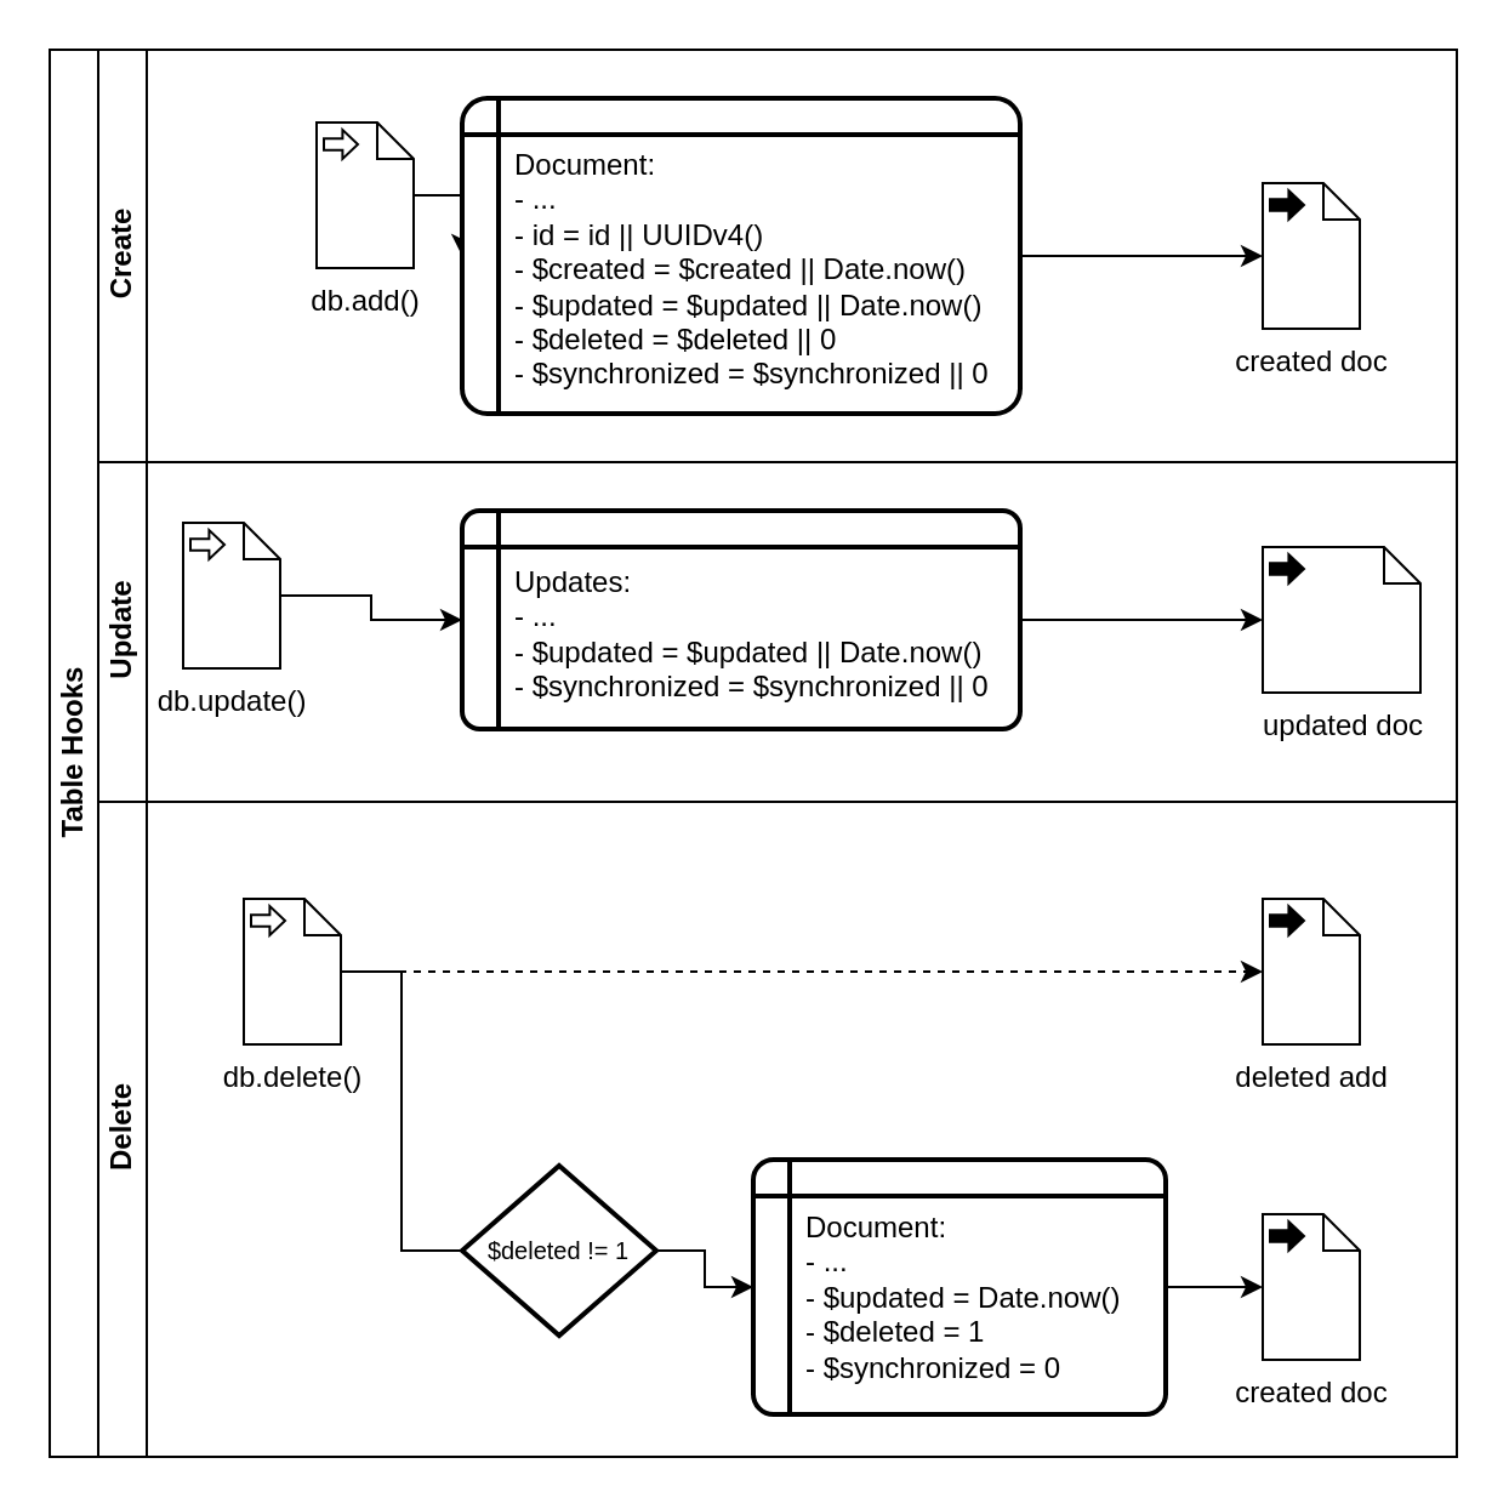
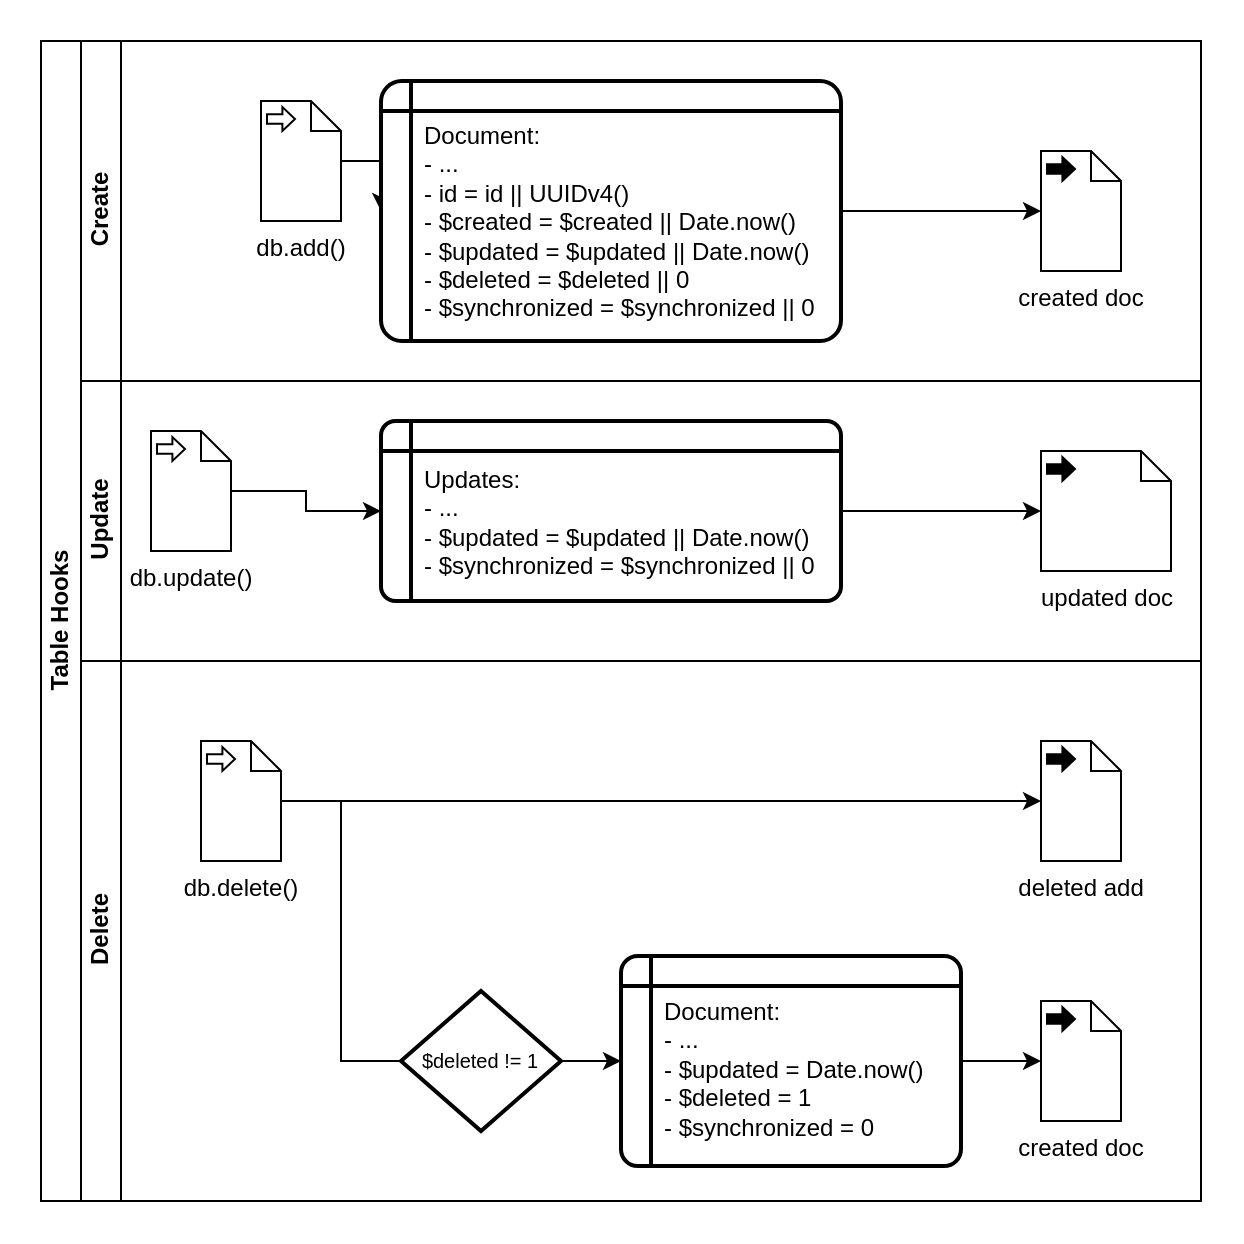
  <mxCell id="0" />
  <mxCell id="1" parent="0" />
  <mxCell id="2" value="Table Hooks" style="swimlane;html=1;childLayout=stackLayout;resizeParent=1;resizeParentMax=0;horizontal=0;startSize=20;horizontalStack=0;whiteSpace=wrap;" parent="1" vertex="1"><mxGeometry x="20" y="20" width="580" height="580" as="geometry" /></mxCell>
  <mxCell id="3" value="Create" style="swimlane;html=1;startSize=20;horizontal=0;" parent="2" vertex="1"><mxGeometry x="20" width="560" height="170" as="geometry"><mxRectangle x="20" width="460" height="30" as="alternateBounds" /></mxGeometry></mxCell>
  <mxCell id="4" value="created doc" style="shape=mxgraph.bpmn.data;labelPosition=center;verticalLabelPosition=bottom;align=center;verticalAlign=top;size=15;html=1;bpmnTransferType=output;" parent="3" vertex="1"><mxGeometry x="480" y="55" width="40" height="60" as="geometry" /></mxCell>
  <mxCell id="5" style="edgeStyle=orthogonalEdgeStyle;rounded=0;orthogonalLoop=1;jettySize=auto;html=1;" parent="3" source="6" target="7" edge="1"><mxGeometry relative="1" as="geometry" /></mxCell>
  <mxCell id="6" value="db.add()" style="shape=mxgraph.bpmn.data;labelPosition=center;verticalLabelPosition=bottom;align=center;verticalAlign=top;size=15;html=1;bpmnTransferType=input;" parent="3" vertex="1"><mxGeometry x="90" y="30" width="40" height="60" as="geometry" /></mxCell>
  <mxCell id="7" value="Document:&lt;br&gt;- ...&lt;br&gt;- id = id || UUIDv4()&lt;br&gt;- $created = $created || Date.now()&lt;br&gt;- $updated = $updated || Date.now()&lt;br&gt;- $deleted = $deleted || 0&lt;br&gt;- $synchronized = $synchronized || 0" style="shape=internalStorage;whiteSpace=wrap;html=1;dx=15;dy=15;rounded=1;arcSize=8;strokeWidth=2;spacing=0;verticalAlign=top;spacingTop=16;align=left;spacingLeft=22;" parent="3" vertex="1"><mxGeometry x="150" y="20" width="230" height="130" as="geometry" /></mxCell>
  <mxCell id="8" style="edgeStyle=orthogonalEdgeStyle;rounded=0;orthogonalLoop=1;jettySize=auto;html=1;exitX=1;exitY=0.5;exitDx=0;exitDy=0;entryX=0;entryY=0.5;entryDx=0;entryDy=0;entryPerimeter=0;" parent="3" source="7" target="4" edge="1"><mxGeometry relative="1" as="geometry" /></mxCell>
  <mxCell id="9" value="Update" style="swimlane;html=1;startSize=20;horizontal=0;" parent="2" vertex="1"><mxGeometry x="20" y="170" width="560" height="140" as="geometry" /></mxCell>
  <mxCell id="10" value="updated doc" style="shape=mxgraph.bpmn.data;labelPosition=center;verticalLabelPosition=bottom;align=center;verticalAlign=top;size=15;html=1;bpmnTransferType=output;" parent="9" vertex="1"><mxGeometry x="480" y="35" width="65" height="60" as="geometry" /></mxCell>
  <mxCell id="11" value="db.update()" style="shape=mxgraph.bpmn.data;labelPosition=center;verticalLabelPosition=bottom;align=center;verticalAlign=top;size=15;html=1;bpmnTransferType=input;" parent="9" vertex="1"><mxGeometry x="35" y="25" width="40" height="60" as="geometry" /></mxCell>
  <mxCell id="12" value="Updates:&lt;br&gt;- ...&lt;br&gt;- $updated = $updated || Date.now()&lt;br&gt;- $synchronized = $synchronized || 0" style="shape=internalStorage;whiteSpace=wrap;html=1;dx=15;dy=15;rounded=1;arcSize=8;strokeWidth=2;spacing=0;verticalAlign=top;spacingTop=18;align=left;spacingLeft=22;" parent="9" vertex="1"><mxGeometry x="150" y="20" width="230" height="90" as="geometry" /></mxCell>
  <mxCell id="13" style="edgeStyle=orthogonalEdgeStyle;rounded=0;orthogonalLoop=1;jettySize=auto;html=1;" parent="9" source="11" target="12" edge="1"><mxGeometry relative="1" as="geometry" /></mxCell>
  <mxCell id="14" style="edgeStyle=orthogonalEdgeStyle;rounded=0;orthogonalLoop=1;jettySize=auto;html=1;exitX=1;exitY=0.5;exitDx=0;exitDy=0;entryX=0;entryY=0.5;entryDx=0;entryDy=0;entryPerimeter=0;" parent="9" source="12" target="10" edge="1"><mxGeometry relative="1" as="geometry" /></mxCell>
  <mxCell id="15" value="Delete" style="swimlane;html=1;startSize=20;horizontal=0;" parent="2" vertex="1"><mxGeometry x="20" y="310" width="560" height="270" as="geometry" /></mxCell>
- <mxCell id="16" style="edgeStyle=orthogonalEdgeStyle;rounded=0;orthogonalLoop=1;jettySize=auto;html=1;dashed=1;" parent="15" source="17" target="18" edge="1"><mxGeometry relative="1" as="geometry"><mxPoint x="200" y="70" as="targetPoint" /></mxGeometry></mxCell>
+ <mxCell id="16" style="edgeStyle=orthogonalEdgeStyle;rounded=0;orthogonalLoop=1;jettySize=auto;html=1;" parent="15" source="17" target="18" edge="1"><mxGeometry relative="1" as="geometry"><mxPoint x="200" y="70" as="targetPoint" /></mxGeometry></mxCell>
  <mxCell id="17" value="db.delete()" style="shape=mxgraph.bpmn.data;labelPosition=center;verticalLabelPosition=bottom;align=center;verticalAlign=top;size=15;html=1;bpmnTransferType=input;" parent="15" vertex="1"><mxGeometry x="60" y="40" width="40" height="60" as="geometry" /></mxCell>
  <mxCell id="18" value="deleted add" style="shape=mxgraph.bpmn.data;labelPosition=center;verticalLabelPosition=bottom;align=center;verticalAlign=top;size=15;html=1;bpmnTransferType=output;" parent="15" vertex="1"><mxGeometry x="480" y="40" width="40" height="60" as="geometry" /></mxCell>
  <mxCell id="19" value="Document:&lt;br&gt;- ...&lt;br&gt;- $updated = Date.now()&lt;br&gt;- $deleted = 1&lt;br&gt;- $synchronized = 0" style="shape=internalStorage;whiteSpace=wrap;html=1;dx=15;dy=15;rounded=1;arcSize=8;strokeWidth=2;spacing=0;verticalAlign=top;spacingTop=16;align=left;spacingLeft=22;" parent="15" vertex="1"><mxGeometry x="270" y="147.5" width="170" height="105" as="geometry" /></mxCell>
  <mxCell id="20" style="edgeStyle=orthogonalEdgeStyle;rounded=0;orthogonalLoop=1;jettySize=auto;html=1;" parent="15" source="21" target="19" edge="1"><mxGeometry relative="1" as="geometry" /></mxCell>
- <mxCell id="21" value="$deleted != 1" style="strokeWidth=2;html=1;shape=mxgraph.flowchart.decision;whiteSpace=wrap;fontSize=10;" parent="15" vertex="1"><mxGeometry x="150" y="150" width="80" height="70" as="geometry" /></mxCell>
+ <mxCell id="21" value="$deleted != 1" style="strokeWidth=2;html=1;shape=mxgraph.flowchart.decision;whiteSpace=wrap;fontSize=10;" parent="15" vertex="1"><mxGeometry x="160" y="165" width="80" height="70" as="geometry" /></mxCell>
  <mxCell id="22" style="edgeStyle=orthogonalEdgeStyle;rounded=0;orthogonalLoop=1;jettySize=auto;html=1;entryX=0;entryY=0.5;entryDx=0;entryDy=0;entryPerimeter=0;endArrow=none;" parent="15" source="17" target="21" edge="1"><mxGeometry relative="1" as="geometry" /></mxCell>
  <mxCell id="23" value="created doc" style="shape=mxgraph.bpmn.data;labelPosition=center;verticalLabelPosition=bottom;align=center;verticalAlign=top;size=15;html=1;bpmnTransferType=output;" parent="15" vertex="1"><mxGeometry x="480" y="170" width="40" height="60" as="geometry" /></mxCell>
  <mxCell id="24" style="edgeStyle=orthogonalEdgeStyle;rounded=0;orthogonalLoop=1;jettySize=auto;html=1;exitX=1;exitY=0.5;exitDx=0;exitDy=0;entryX=0;entryY=0.5;entryDx=0;entryDy=0;entryPerimeter=0;" parent="15" source="19" target="23" edge="1"><mxGeometry relative="1" as="geometry" /></mxCell>
